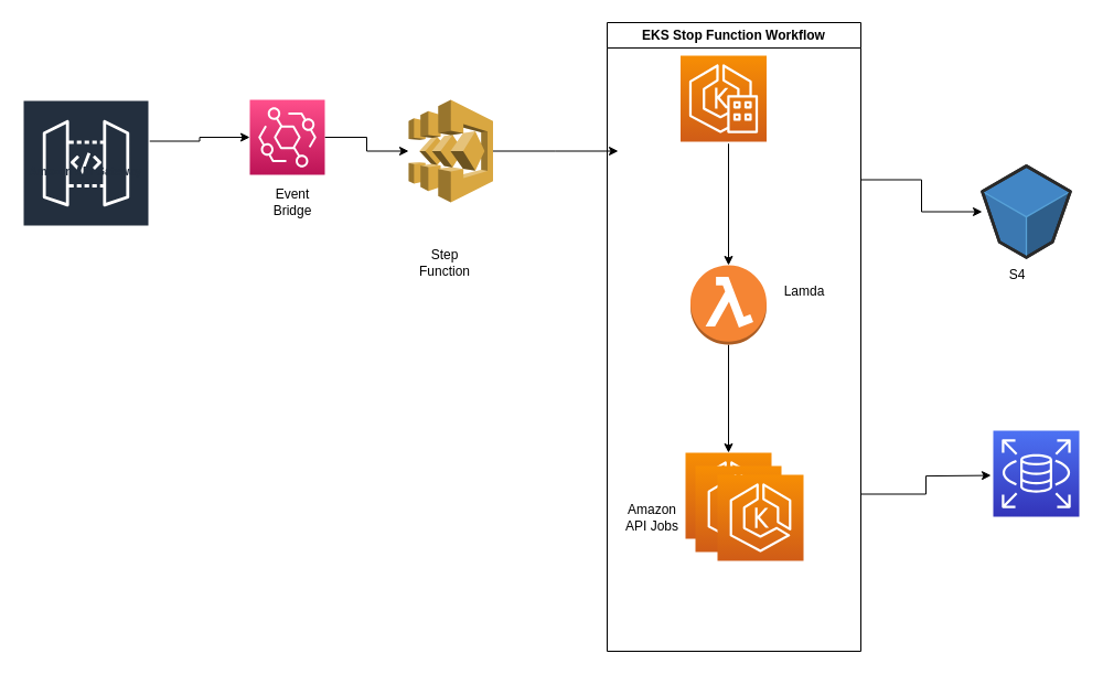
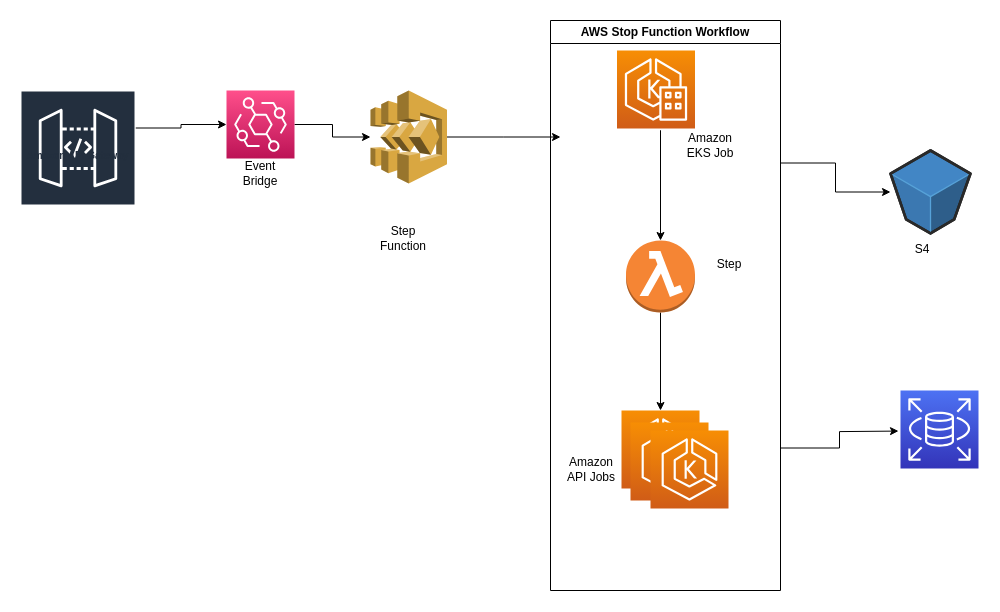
  <mxCell id="0" />
  <mxCell id="1" parent="0" />
  <mxCell id="2" style="edgeStyle=orthogonalEdgeStyle;rounded=0;orthogonalLoop=1;jettySize=auto;html=1;entryX=0.5;entryY=0;entryDx=0;entryDy=0;entryPerimeter=0;" parent="1" target="14" edge="1"><mxGeometry relative="1" as="geometry"><mxPoint x="660" y="153.5" as="sourcePoint" /><Array as="points"><mxPoint x="660" y="130" /><mxPoint x="660" y="130" /></Array></mxGeometry></mxCell>
  <mxCell id="3" style="edgeStyle=orthogonalEdgeStyle;rounded=0;orthogonalLoop=1;jettySize=auto;html=1;" parent="1" source="4" target="11" edge="1"><mxGeometry relative="1" as="geometry" /></mxCell>
  <mxCell id="4" value="Amazon API Gateway" style="sketch=0;outlineConnect=0;fontColor=#232F3E;gradientColor=none;strokeColor=#ffffff;fillColor=#232F3E;dashed=0;verticalLabelPosition=middle;verticalAlign=bottom;align=center;html=1;whiteSpace=wrap;fontSize=10;fontStyle=1;spacing=3;shape=mxgraph.aws4.productIcon;prIcon=mxgraph.aws4.api_gateway;" parent="1" vertex="1"><mxGeometry x="20" y="90" width="115" height="75" as="geometry" /></mxCell>
  <mxCell id="5" value="" style="verticalLabelPosition=bottom;html=1;verticalAlign=top;strokeWidth=1;align=center;outlineConnect=0;dashed=0;outlineConnect=0;shape=mxgraph.aws3d.s3Bucket;fillColor=#4286c5;strokeColor=#57A2D8;aspect=fixed;" parent="1" vertex="1"><mxGeometry x="890" y="150" width="80" height="82.99" as="geometry" /></mxCell>
  <mxCell id="6" value="S4" style="text;html=1;strokeColor=none;fillColor=none;align=center;verticalAlign=middle;whiteSpace=wrap;rounded=0;" parent="1" vertex="1"><mxGeometry x="892" y="234" width="60" height="30" as="geometry" /></mxCell>
  <mxCell id="7" style="edgeStyle=orthogonalEdgeStyle;rounded=0;orthogonalLoop=1;jettySize=auto;html=1;" parent="1" source="8" edge="1"><mxGeometry relative="1" as="geometry"><mxPoint x="560" y="136.5" as="targetPoint" /></mxGeometry></mxCell>
  <mxCell id="8" value="" style="outlineConnect=0;dashed=0;verticalLabelPosition=bottom;verticalAlign=top;align=center;html=1;shape=mxgraph.aws3.step_functions;fillColor=#D9A741;gradientColor=none;" parent="1" vertex="1"><mxGeometry x="370" y="90" width="76.5" height="93" as="geometry" /></mxCell>
  <mxCell id="9" value="Step Function" style="text;html=1;strokeColor=none;fillColor=none;align=center;verticalAlign=middle;whiteSpace=wrap;rounded=0;" parent="1" vertex="1"><mxGeometry x="373.25" y="223" width="60" height="30" as="geometry" /></mxCell>
  <mxCell id="10" style="edgeStyle=orthogonalEdgeStyle;rounded=0;orthogonalLoop=1;jettySize=auto;html=1;" parent="1" source="11" target="8" edge="1"><mxGeometry relative="1" as="geometry" /></mxCell>
  <mxCell id="11" value="" style="sketch=0;points=[[0,0,0],[0.25,0,0],[0.5,0,0],[0.75,0,0],[1,0,0],[0,1,0],[0.25,1,0],[0.5,1,0],[0.75,1,0],[1,1,0],[0,0.25,0],[0,0.5,0],[0,0.75,0],[1,0.25,0],[1,0.5,0],[1,0.75,0]];outlineConnect=0;fontColor=#232F3E;gradientColor=#FF4F8B;gradientDirection=north;fillColor=#BC1356;strokeColor=#ffffff;dashed=0;verticalLabelPosition=bottom;verticalAlign=top;align=center;html=1;fontSize=12;fontStyle=0;aspect=fixed;shape=mxgraph.aws4.resourceIcon;resIcon=mxgraph.aws4.eventbridge;" parent="1" vertex="1"><mxGeometry x="226" y="90" width="68" height="68" as="geometry" /></mxCell>
- <mxCell id="12" value="Event Bridge" style="text;html=1;strokeColor=none;fillColor=none;align=center;verticalAlign=middle;whiteSpace=wrap;rounded=0;" parent="1" vertex="1"><mxGeometry x="235" y="168" width="60" height="30" as="geometry" /></mxCell>
+ <mxCell id="12" value="Event Bridge" style="text;html=1;strokeColor=none;fillColor=none;align=center;verticalAlign=middle;whiteSpace=wrap;rounded=0;" parent="1" vertex="1"><mxGeometry x="230" y="158" width="60" height="30" as="geometry" /></mxCell>
  <mxCell id="13" value="" style="edgeStyle=orthogonalEdgeStyle;rounded=0;orthogonalLoop=1;jettySize=auto;html=1;" parent="1" source="14" target="22" edge="1"><mxGeometry relative="1" as="geometry" /></mxCell>
  <mxCell id="14" value="" style="outlineConnect=0;dashed=0;verticalLabelPosition=bottom;verticalAlign=top;align=center;html=1;shape=mxgraph.aws3.lambda_function;fillColor=#F58534;gradientColor=none;" parent="1" vertex="1"><mxGeometry x="625.5" y="240" width="69" height="72" as="geometry" /></mxCell>
  <mxCell id="15" value="" style="sketch=0;points=[[0,0,0],[0.25,0,0],[0.5,0,0],[0.75,0,0],[1,0,0],[0,1,0],[0.25,1,0],[0.5,1,0],[0.75,1,0],[1,1,0],[0,0.25,0],[0,0.5,0],[0,0.75,0],[1,0.25,0],[1,0.5,0],[1,0.75,0]];outlineConnect=0;fontColor=#232F3E;gradientColor=#F78E04;gradientDirection=north;fillColor=#D05C17;strokeColor=#ffffff;dashed=0;verticalLabelPosition=bottom;verticalAlign=top;align=center;html=1;fontSize=12;fontStyle=0;aspect=fixed;shape=mxgraph.aws4.resourceIcon;resIcon=mxgraph.aws4.eks_anywhere;" parent="1" vertex="1"><mxGeometry x="616.5" y="50" width="78" height="78" as="geometry" /></mxCell>
  <mxCell id="16" style="edgeStyle=orthogonalEdgeStyle;rounded=0;orthogonalLoop=1;jettySize=auto;html=1;exitX=1;exitY=0.25;exitDx=0;exitDy=0;" parent="1" source="18" target="5" edge="1"><mxGeometry relative="1" as="geometry" /></mxCell>
  <mxCell id="17" style="edgeStyle=orthogonalEdgeStyle;rounded=0;orthogonalLoop=1;jettySize=auto;html=1;exitX=1;exitY=0.75;exitDx=0;exitDy=0;" parent="1" source="18" edge="1"><mxGeometry relative="1" as="geometry"><mxPoint x="898" y="430.571" as="targetPoint" /></mxGeometry></mxCell>
- <mxCell id="18" value="EKS Stop Function Workflow" style="swimlane;whiteSpace=wrap;html=1;" parent="1" vertex="1"><mxGeometry x="550" y="20" width="230" height="570" as="geometry" /></mxCell>
- <mxCell id="20" value="Lamda" style="text;html=1;strokeColor=none;fillColor=none;align=center;verticalAlign=middle;whiteSpace=wrap;rounded=0;" vertex="1" parent="18"><mxGeometry x="149" y="229" width="60" height="30" as="geometry" /></mxCell>
+ <mxCell id="18" value="AWS Stop Function Workflow" style="swimlane;whiteSpace=wrap;html=1;" parent="1" vertex="1"><mxGeometry x="550" y="20" width="230" height="570" as="geometry" /></mxCell>
+ <mxCell id="19" value="Amazon EKS Job" style="text;html=1;strokeColor=none;fillColor=none;align=center;verticalAlign=middle;whiteSpace=wrap;rounded=0;" vertex="1" parent="18"><mxGeometry x="130" y="110" width="60" height="30" as="geometry" /></mxCell>
+ <mxCell id="20" value="Step" style="text;html=1;strokeColor=none;fillColor=none;align=center;verticalAlign=middle;whiteSpace=wrap;rounded=0;" vertex="1" parent="18"><mxGeometry x="149" y="229" width="60" height="30" as="geometry" /></mxCell>
  <mxCell id="21" value="Amazon API Jobs" style="text;html=1;strokeColor=none;fillColor=none;align=center;verticalAlign=middle;whiteSpace=wrap;rounded=0;" vertex="1" parent="18"><mxGeometry x="11" y="434" width="60" height="30" as="geometry" /></mxCell>
  <mxCell id="22" value="" style="sketch=0;points=[[0,0,0],[0.25,0,0],[0.5,0,0],[0.75,0,0],[1,0,0],[0,1,0],[0.25,1,0],[0.5,1,0],[0.75,1,0],[1,1,0],[0,0.25,0],[0,0.5,0],[0,0.75,0],[1,0.25,0],[1,0.5,0],[1,0.75,0]];outlineConnect=0;fontColor=#232F3E;gradientColor=#F78E04;gradientDirection=north;fillColor=#D05C17;strokeColor=#ffffff;dashed=0;verticalLabelPosition=bottom;verticalAlign=top;align=center;html=1;fontSize=12;fontStyle=0;aspect=fixed;shape=mxgraph.aws4.resourceIcon;resIcon=mxgraph.aws4.eks;" parent="18" vertex="1"><mxGeometry x="71" y="390" width="78" height="78" as="geometry" /></mxCell>
  <mxCell id="23" value="" style="sketch=0;points=[[0,0,0],[0.25,0,0],[0.5,0,0],[0.75,0,0],[1,0,0],[0,1,0],[0.25,1,0],[0.5,1,0],[0.75,1,0],[1,1,0],[0,0.25,0],[0,0.5,0],[0,0.75,0],[1,0.25,0],[1,0.5,0],[1,0.75,0]];outlineConnect=0;fontColor=#232F3E;gradientColor=#F78E04;gradientDirection=north;fillColor=#D05C17;strokeColor=#ffffff;dashed=0;verticalLabelPosition=bottom;verticalAlign=top;align=center;html=1;fontSize=12;fontStyle=0;aspect=fixed;shape=mxgraph.aws4.resourceIcon;resIcon=mxgraph.aws4.eks;" parent="18" vertex="1"><mxGeometry x="80" y="402" width="78" height="78" as="geometry" /></mxCell>
  <mxCell id="24" value="" style="sketch=0;points=[[0,0,0],[0.25,0,0],[0.5,0,0],[0.75,0,0],[1,0,0],[0,1,0],[0.25,1,0],[0.5,1,0],[0.75,1,0],[1,1,0],[0,0.25,0],[0,0.5,0],[0,0.75,0],[1,0.25,0],[1,0.5,0],[1,0.75,0]];outlineConnect=0;fontColor=#232F3E;gradientColor=#F78E04;gradientDirection=north;fillColor=#D05C17;strokeColor=#ffffff;dashed=0;verticalLabelPosition=bottom;verticalAlign=top;align=center;html=1;fontSize=12;fontStyle=0;aspect=fixed;shape=mxgraph.aws4.resourceIcon;resIcon=mxgraph.aws4.eks;" parent="18" vertex="1"><mxGeometry x="100" y="410" width="78" height="78" as="geometry" /></mxCell>
  <mxCell id="25" value="" style="sketch=0;points=[[0,0,0],[0.25,0,0],[0.5,0,0],[0.75,0,0],[1,0,0],[0,1,0],[0.25,1,0],[0.5,1,0],[0.75,1,0],[1,1,0],[0,0.25,0],[0,0.5,0],[0,0.75,0],[1,0.25,0],[1,0.5,0],[1,0.75,0]];outlineConnect=0;fontColor=#232F3E;gradientColor=#4D72F3;gradientDirection=north;fillColor=#3334B9;strokeColor=#ffffff;dashed=0;verticalLabelPosition=bottom;verticalAlign=top;align=center;html=1;fontSize=12;fontStyle=0;aspect=fixed;shape=mxgraph.aws4.resourceIcon;resIcon=mxgraph.aws4.rds;" vertex="1" parent="1"><mxGeometry x="900" y="390" width="78" height="78" as="geometry" /></mxCell>
